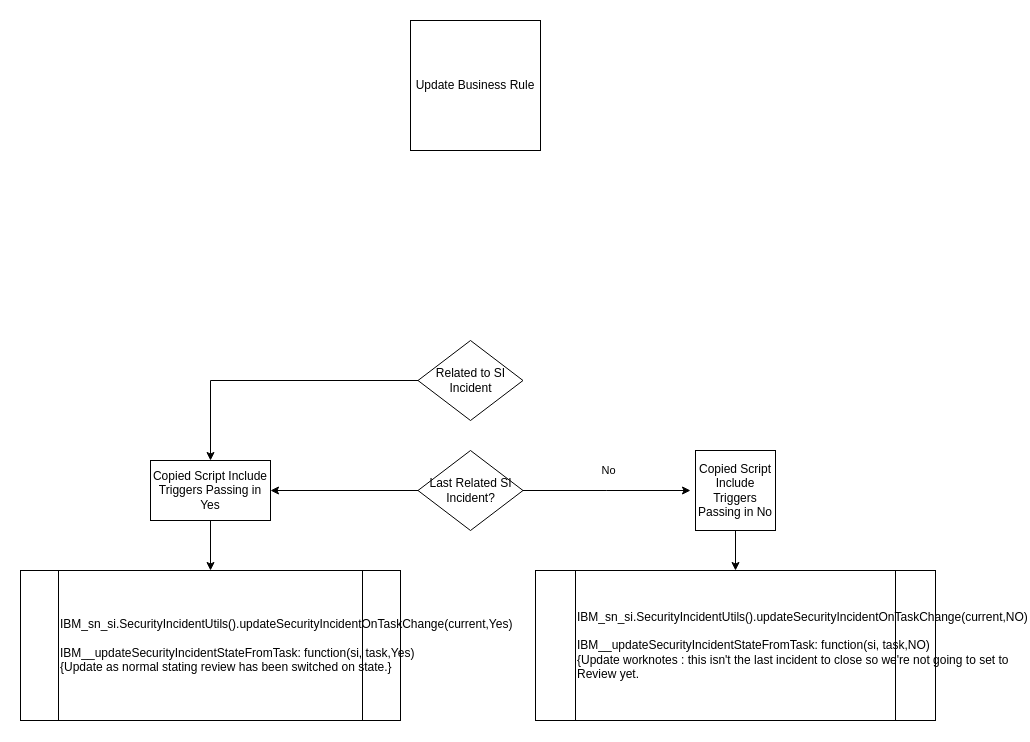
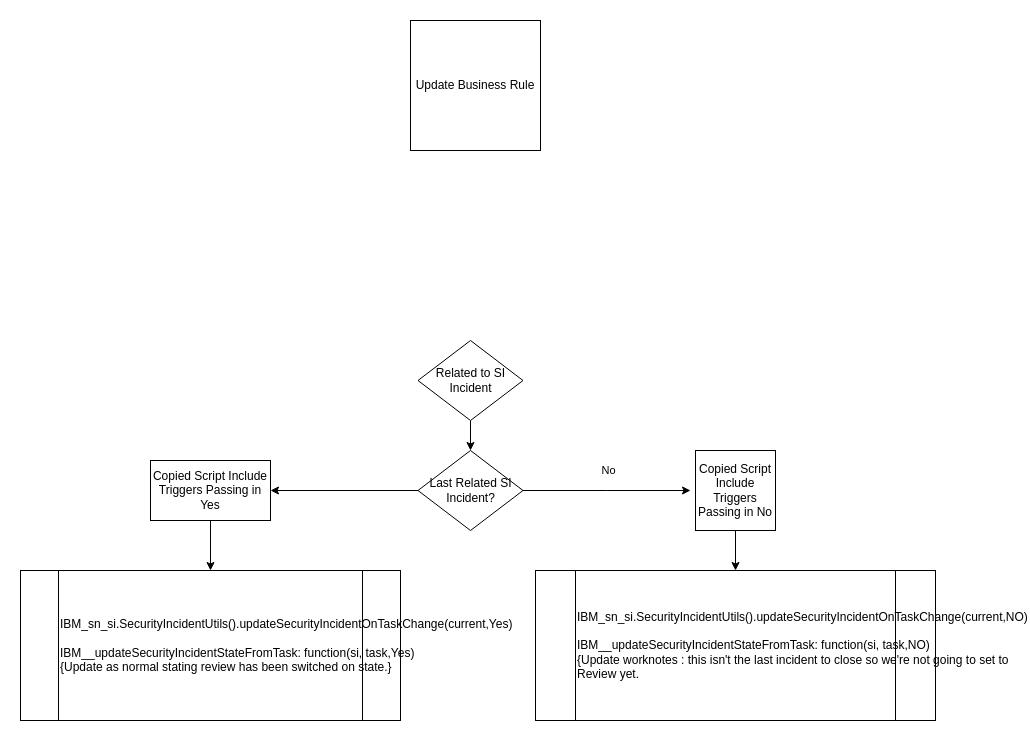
  <mxCell id="0" />
  <mxCell id="1" parent="0" />
  <mxCell id="2" value="Update Business Rule&lt;br&gt;" style="whiteSpace=wrap;html=1;aspect=fixed;" vertex="1" parent="1"><mxGeometry x="410" y="20" width="130" height="130" as="geometry" /></mxCell>
- <mxCell id="3" value="" style="edgeStyle=orthogonalEdgeStyle;rounded=0;orthogonalLoop=1;jettySize=auto;html=1;" edge="1" parent="1" source="4" target="12"><mxGeometry relative="1" as="geometry" /></mxCell>
+ <mxCell id="3" value="" style="edgeStyle=orthogonalEdgeStyle;rounded=0;orthogonalLoop=1;jettySize=auto;html=1;" edge="1" parent="1" source="4" target="7"><mxGeometry relative="1" as="geometry" /></mxCell>
  <mxCell id="4" value="Related to SI Incident" style="rhombus;whiteSpace=wrap;html=1;" vertex="1" parent="1"><mxGeometry x="417.5" y="340" width="105" height="80" as="geometry" /></mxCell>
  <mxCell id="5" value="No" style="edgeStyle=orthogonalEdgeStyle;rounded=0;orthogonalLoop=1;jettySize=auto;html=1;" edge="1" parent="1" source="7"><mxGeometry x="0.024" y="20" relative="1" as="geometry"><mxPoint x="690" y="490" as="targetPoint" /><mxPoint as="offset" /></mxGeometry></mxCell>
  <mxCell id="6" value="" style="edgeStyle=orthogonalEdgeStyle;rounded=0;orthogonalLoop=1;jettySize=auto;html=1;" edge="1" parent="1" source="7" target="12"><mxGeometry relative="1" as="geometry" /></mxCell>
  <mxCell id="7" value="Last Related SI Incident?" style="rhombus;whiteSpace=wrap;html=1;" vertex="1" parent="1"><mxGeometry x="417.5" y="450" width="105" height="80" as="geometry" /></mxCell>
  <mxCell id="8" value="Copied Script Include Triggers&lt;br&gt;Passing in No" style="whiteSpace=wrap;html=1;aspect=fixed;" vertex="1" parent="1"><mxGeometry x="695" y="450" width="80" height="80" as="geometry" /></mxCell>
  <mxCell id="9" value="&lt;font style=&quot;font-size: 12px&quot;&gt;IBM_sn_si.SecurityIncidentUtils().updateSecurityIncidentOnTaskChange(current,NO)&lt;br&gt;&lt;br&gt;IBM__updateSecurityIncidentStateFromTask: function(si, task,NO)&lt;br&gt;{Update worknotes : this isn't the last incident to close so we're not going to set to Review yet.&lt;/font&gt;" style="shape=process;whiteSpace=wrap;html=1;backgroundOutline=1;align=left;" vertex="1" parent="1"><mxGeometry x="535" y="570" width="400" height="150" as="geometry" /></mxCell>
  <mxCell id="10" value="" style="endArrow=classic;html=1;entryX=0.5;entryY=0;entryDx=0;entryDy=0;exitX=0.5;exitY=1;exitDx=0;exitDy=0;" edge="1" parent="1" source="8" target="9"><mxGeometry width="50" height="50" relative="1" as="geometry"><mxPoint x="540" y="540" as="sourcePoint" /><mxPoint x="590" y="490" as="targetPoint" /></mxGeometry></mxCell>
  <mxCell id="11" value="" style="edgeStyle=orthogonalEdgeStyle;rounded=0;orthogonalLoop=1;jettySize=auto;html=1;" edge="1" parent="1" source="12" target="13"><mxGeometry relative="1" as="geometry" /></mxCell>
  <mxCell id="12" value="Copied Script Include Triggers Passing in Yes" style="whiteSpace=wrap;html=1;" vertex="1" parent="1"><mxGeometry x="150" y="460" width="120" height="60" as="geometry" /></mxCell>
  <mxCell id="13" value="IBM_sn_si.SecurityIncidentUtils().updateSecurityIncidentOnTaskChange(current,Yes)&lt;br&gt;&lt;br&gt;IBM__updateSecurityIncidentStateFromTask: function(si, task,Yes)&lt;br&gt;{Update as normal stating review has been switched on state.}" style="shape=process;whiteSpace=wrap;html=1;backgroundOutline=1;align=left;" vertex="1" parent="1"><mxGeometry x="20" y="570" width="380" height="150" as="geometry" /></mxCell>
